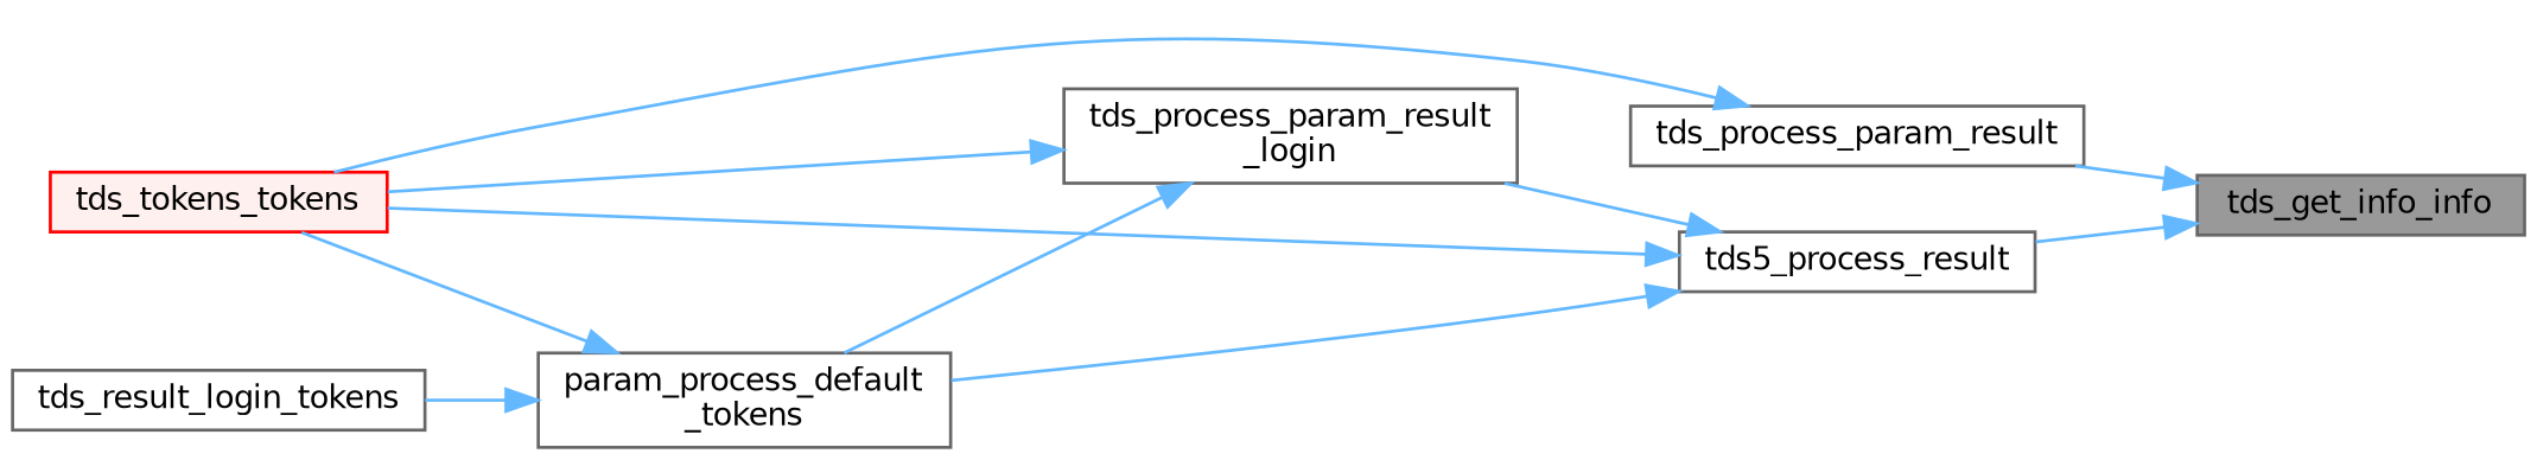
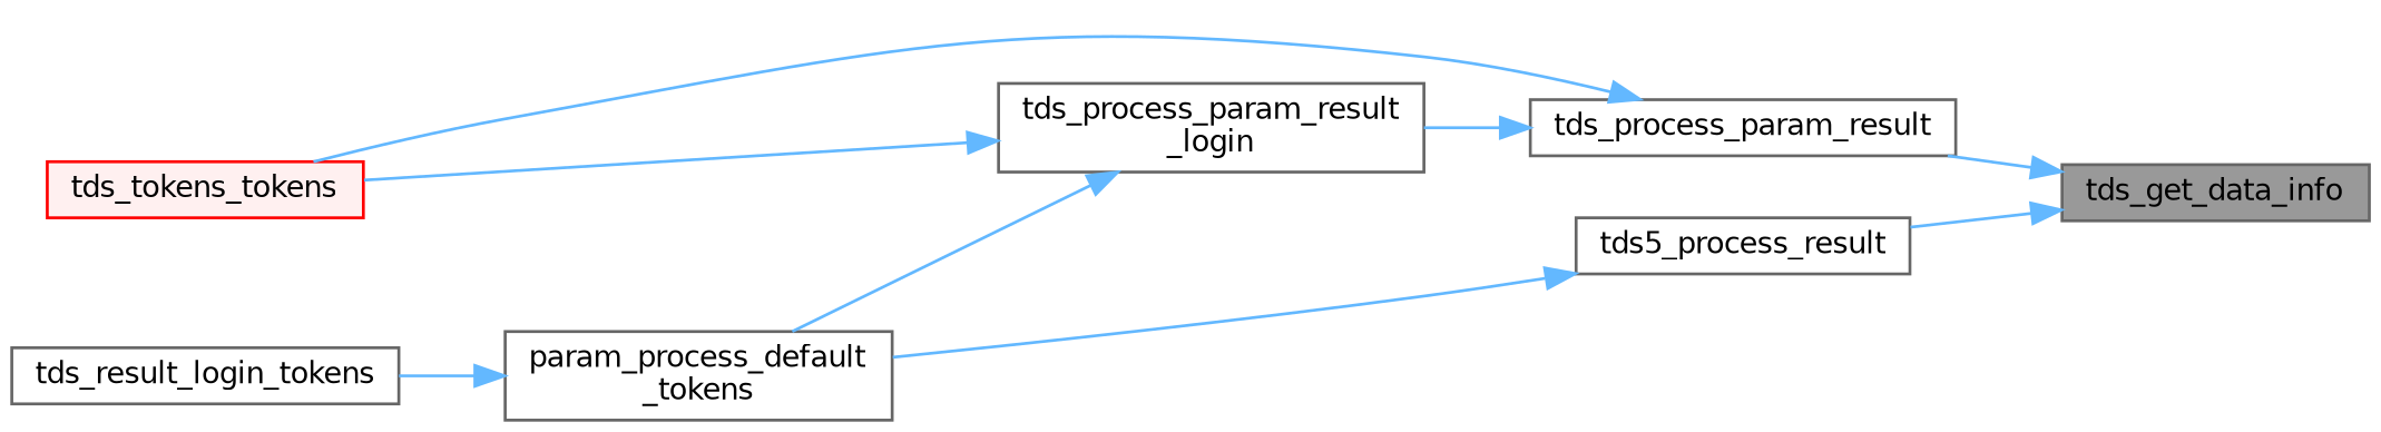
  digraph {
    rankdir=RL
    node [color=grey40 fillcolor=white fontname=Helvetica fontsize=10 shape=box style=filled]
    edge [color=steelblue1 dir=back fontname=Helvetica fontsize=10 labelfontname=Helvetica labelfontsize=10 style=solid]
-   n1 [color=gray40 fillcolor=grey60 fontcolor=black height=0.2 label=tds_get_info_info width=0.4]
+   n1 [color=gray40 fillcolor=grey60 fontcolor=black height=0.2 label=tds_get_data_info width=0.4]
    n2 [height=0.2 label=tds5_process_result width=0.4]
    n3 [height=0.2 label=tds_process_param_result width=0.4]
    n4 [height=0.2 label="param_process_default\l_tokens" width=0.4]
    n5 [color=red fillcolor="#FFF0F0" height=0.2 label=tds_tokens_tokens width=0.4]
    n6 [height=0.2 label="tds_process_param_result\l_login" width=0.4]
    n7 [height=0.2 label=tds_result_login_tokens width=0.4]
    n1 -> n2
    n1 -> n3
    n2 -> n4
-   n2 -> n5
    n3 -> n5
-   n2 -> n6
-   n4 -> n5
+   n3 -> n6
    n4 -> n7
    n6 -> n4
    n6 -> n5
  }
